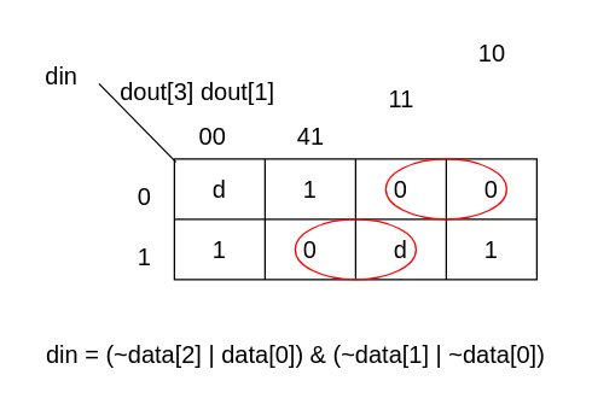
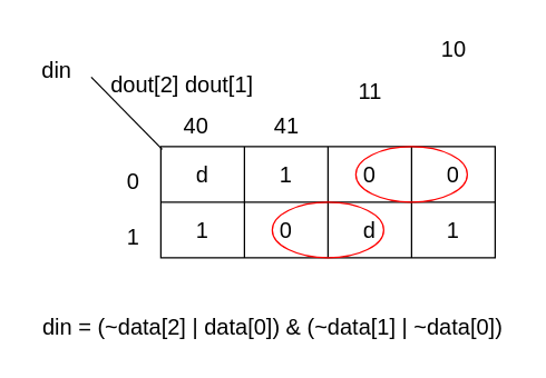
  <mxCell id="0" />
  <mxCell id="1" parent="0" />
  <mxCell id="2" value="" style="shape=table;startSize=0;container=1;collapsible=0;childLayout=tableLayout;fontSize=16;" vertex="1" parent="1"><mxGeometry x="115" y="105" width="240" height="80" as="geometry" /></mxCell>
  <mxCell id="3" value="" style="shape=tableRow;horizontal=0;startSize=0;swimlaneHead=0;swimlaneBody=0;strokeColor=inherit;top=0;left=0;bottom=0;right=0;collapsible=0;dropTarget=0;fillColor=none;points=[[0,0.5],[1,0.5]];portConstraint=eastwest;fontSize=16;" vertex="1" parent="2"><mxGeometry width="240" height="40" as="geometry" /></mxCell>
  <mxCell id="4" value="d" style="shape=partialRectangle;html=1;whiteSpace=wrap;connectable=0;strokeColor=inherit;overflow=hidden;fillColor=none;top=0;left=0;bottom=0;right=0;pointerEvents=1;fontSize=16;" vertex="1" parent="3"><mxGeometry width="60" height="40" as="geometry"><mxRectangle width="60" height="40" as="alternateBounds" /></mxGeometry></mxCell>
  <mxCell id="5" value="1" style="shape=partialRectangle;html=1;whiteSpace=wrap;connectable=0;strokeColor=inherit;overflow=hidden;fillColor=none;top=0;left=0;bottom=0;right=0;pointerEvents=1;fontSize=16;" vertex="1" parent="3"><mxGeometry x="60" width="60" height="40" as="geometry"><mxRectangle width="60" height="40" as="alternateBounds" /></mxGeometry></mxCell>
  <mxCell id="6" value="0" style="shape=partialRectangle;html=1;whiteSpace=wrap;connectable=0;strokeColor=inherit;overflow=hidden;fillColor=none;top=0;left=0;bottom=0;right=0;pointerEvents=1;fontSize=16;" vertex="1" parent="3"><mxGeometry x="120" width="60" height="40" as="geometry"><mxRectangle width="60" height="40" as="alternateBounds" /></mxGeometry></mxCell>
  <mxCell id="7" value="0" style="shape=partialRectangle;html=1;whiteSpace=wrap;connectable=0;strokeColor=inherit;overflow=hidden;fillColor=none;top=0;left=0;bottom=0;right=0;pointerEvents=1;fontSize=16;" vertex="1" parent="3"><mxGeometry x="180" width="60" height="40" as="geometry"><mxRectangle width="60" height="40" as="alternateBounds" /></mxGeometry></mxCell>
  <mxCell id="8" value="" style="shape=tableRow;horizontal=0;startSize=0;swimlaneHead=0;swimlaneBody=0;strokeColor=inherit;top=0;left=0;bottom=0;right=0;collapsible=0;dropTarget=0;fillColor=none;points=[[0,0.5],[1,0.5]];portConstraint=eastwest;fontSize=16;" vertex="1" parent="2"><mxGeometry y="40" width="240" height="40" as="geometry" /></mxCell>
  <mxCell id="9" value="1" style="shape=partialRectangle;html=1;whiteSpace=wrap;connectable=0;strokeColor=inherit;overflow=hidden;fillColor=none;top=0;left=0;bottom=0;right=0;pointerEvents=1;fontSize=16;" vertex="1" parent="8"><mxGeometry width="60" height="40" as="geometry"><mxRectangle width="60" height="40" as="alternateBounds" /></mxGeometry></mxCell>
  <mxCell id="10" value="0" style="shape=partialRectangle;html=1;whiteSpace=wrap;connectable=0;strokeColor=inherit;overflow=hidden;fillColor=none;top=0;left=0;bottom=0;right=0;pointerEvents=1;fontSize=16;" vertex="1" parent="8"><mxGeometry x="60" width="60" height="40" as="geometry"><mxRectangle width="60" height="40" as="alternateBounds" /></mxGeometry></mxCell>
  <mxCell id="11" value="d" style="shape=partialRectangle;html=1;whiteSpace=wrap;connectable=0;strokeColor=inherit;overflow=hidden;fillColor=none;top=0;left=0;bottom=0;right=0;pointerEvents=1;fontSize=16;" vertex="1" parent="8"><mxGeometry x="120" width="60" height="40" as="geometry"><mxRectangle width="60" height="40" as="alternateBounds" /></mxGeometry></mxCell>
  <mxCell id="12" value="1" style="shape=partialRectangle;html=1;whiteSpace=wrap;connectable=0;strokeColor=inherit;overflow=hidden;fillColor=none;top=0;left=0;bottom=0;right=0;pointerEvents=1;fontSize=16;" vertex="1" parent="8"><mxGeometry x="180" width="60" height="40" as="geometry"><mxRectangle width="60" height="40" as="alternateBounds" /></mxGeometry></mxCell>
  <mxCell id="13" value="&lt;font style=&quot;font-size: 16px;&quot;&gt;0&lt;/font&gt;" style="text;html=1;align=center;verticalAlign=middle;resizable=0;points=[];autosize=1;strokeColor=none;fillColor=none;" vertex="1" parent="1"><mxGeometry x="80" y="115" width="30" height="30" as="geometry" /></mxCell>
  <mxCell id="14" value="&lt;font style=&quot;font-size: 16px;&quot;&gt;1&lt;/font&gt;" style="text;html=1;align=center;verticalAlign=middle;resizable=0;points=[];autosize=1;strokeColor=none;fillColor=none;" vertex="1" parent="1"><mxGeometry x="80" y="155" width="30" height="30" as="geometry" /></mxCell>
- <mxCell id="15" value="&lt;font style=&quot;font-size: 16px;&quot;&gt;0&lt;/font&gt;&lt;font style=&quot;font-size: 16px;&quot;&gt;0&lt;/font&gt;" style="text;html=1;align=center;verticalAlign=middle;resizable=0;points=[];autosize=1;strokeColor=none;fillColor=none;" vertex="1" parent="1"><mxGeometry x="120" y="75" width="40" height="30" as="geometry" /></mxCell>
+ <mxCell id="15" value="&lt;font style=&quot;font-size: 16px;&quot;&gt;4&lt;/font&gt;&lt;font style=&quot;font-size: 16px;&quot;&gt;0&lt;/font&gt;" style="text;html=1;align=center;verticalAlign=middle;resizable=0;points=[];autosize=1;strokeColor=none;fillColor=none;" vertex="1" parent="1"><mxGeometry x="120" y="75" width="40" height="30" as="geometry" /></mxCell>
  <mxCell id="16" value="&lt;font style=&quot;font-size: 16px;&quot;&gt;41&lt;/font&gt;" style="text;html=1;align=center;verticalAlign=middle;resizable=0;points=[];autosize=1;strokeColor=none;fillColor=none;" vertex="1" parent="1"><mxGeometry x="185" y="75" width="40" height="30" as="geometry" /></mxCell>
  <mxCell id="17" value="&lt;font style=&quot;font-size: 16px;&quot;&gt;11&lt;/font&gt;" style="text;html=1;align=center;verticalAlign=middle;resizable=0;points=[];autosize=1;strokeColor=none;fillColor=none;" vertex="1" parent="1"><mxGeometry x="245" y="50" width="40" height="30" as="geometry" /></mxCell>
  <mxCell id="18" value="&lt;font style=&quot;font-size: 16px;&quot;&gt;10&lt;/font&gt;" style="text;html=1;align=center;verticalAlign=middle;resizable=0;points=[];autosize=1;strokeColor=none;fillColor=none;" vertex="1" parent="1"><mxGeometry x="305" y="20" width="40" height="30" as="geometry" /></mxCell>
  <mxCell id="19" value="" style="endArrow=none;html=1;rounded=0;exitX=0.004;exitY=0.05;exitDx=0;exitDy=0;exitPerimeter=0;" edge="1" parent="1" source="3"><mxGeometry width="50" height="50" relative="1" as="geometry"><mxPoint x="185" y="185" as="sourcePoint" /><mxPoint x="65" y="55" as="targetPoint" /></mxGeometry></mxCell>
- <mxCell id="20" value="&lt;font style=&quot;font-size: 16px;&quot;&gt;dout[3] dout[1]&lt;/font&gt;" style="text;html=1;align=center;verticalAlign=middle;resizable=0;points=[];autosize=1;strokeColor=none;fillColor=none;" vertex="1" parent="1"><mxGeometry x="65" y="45" width="130" height="30" as="geometry" /></mxCell>
+ <mxCell id="20" value="&lt;font style=&quot;font-size: 16px;&quot;&gt;dout[2] dout[1]&lt;/font&gt;" style="text;html=1;align=center;verticalAlign=middle;resizable=0;points=[];autosize=1;strokeColor=none;fillColor=none;" vertex="1" parent="1"><mxGeometry x="65" y="45" width="130" height="30" as="geometry" /></mxCell>
  <mxCell id="21" value="&lt;font style=&quot;font-size: 16px;&quot;&gt;din&lt;/font&gt;" style="text;html=1;align=center;verticalAlign=middle;resizable=0;points=[];autosize=1;strokeColor=none;fillColor=none;" vertex="1" parent="1"><mxGeometry x="20" y="35" width="40" height="30" as="geometry" /></mxCell>
  <mxCell id="22" value="" style="ellipse;whiteSpace=wrap;html=1;fillColor=none;strokeColor=#FF0000;" vertex="1" parent="1"><mxGeometry x="255" y="105" width="80" height="40" as="geometry" /></mxCell>
  <mxCell id="23" value="" style="ellipse;whiteSpace=wrap;html=1;fillColor=none;strokeColor=#FF0000;" vertex="1" parent="1"><mxGeometry x="195" y="145" width="80" height="40" as="geometry" /></mxCell>
  <mxCell id="24" value="&lt;font style=&quot;font-size: 16px;&quot;&gt;din = (~data[2] | data[0]) &amp;amp; (~data[1] | ~data[0])&lt;/font&gt;" style="text;html=1;align=center;verticalAlign=middle;resizable=0;points=[];autosize=1;strokeColor=none;fillColor=none;" vertex="1" parent="1"><mxGeometry x="20" y="220" width="350" height="30" as="geometry" /></mxCell>
